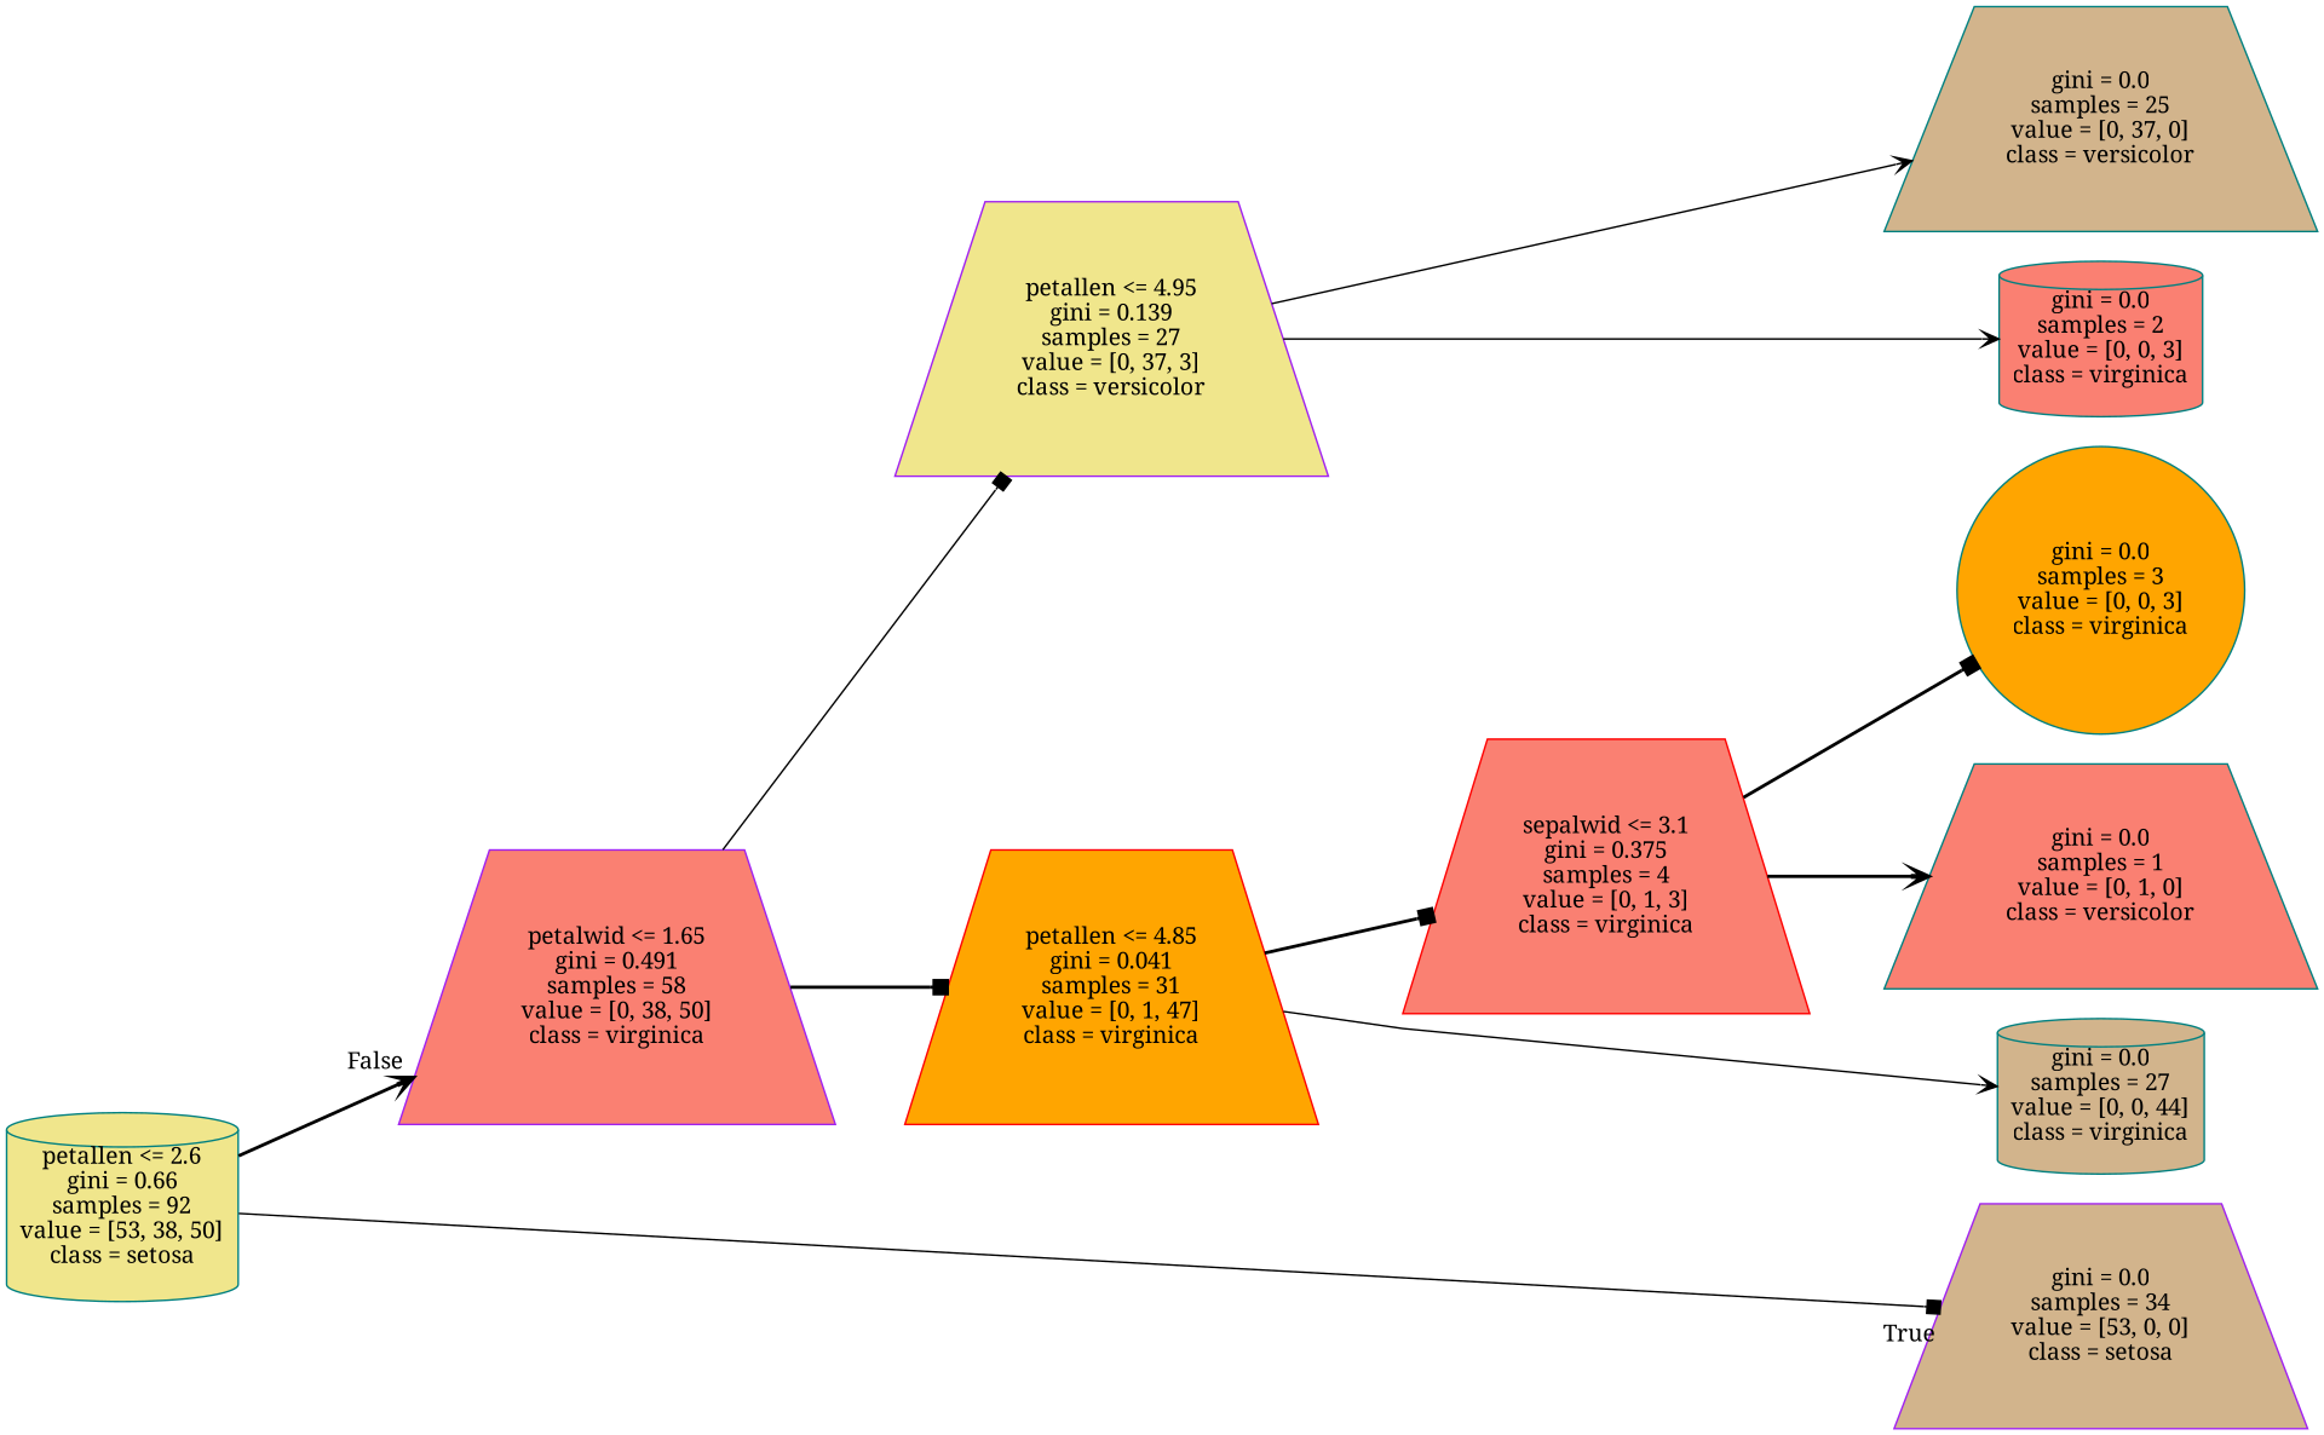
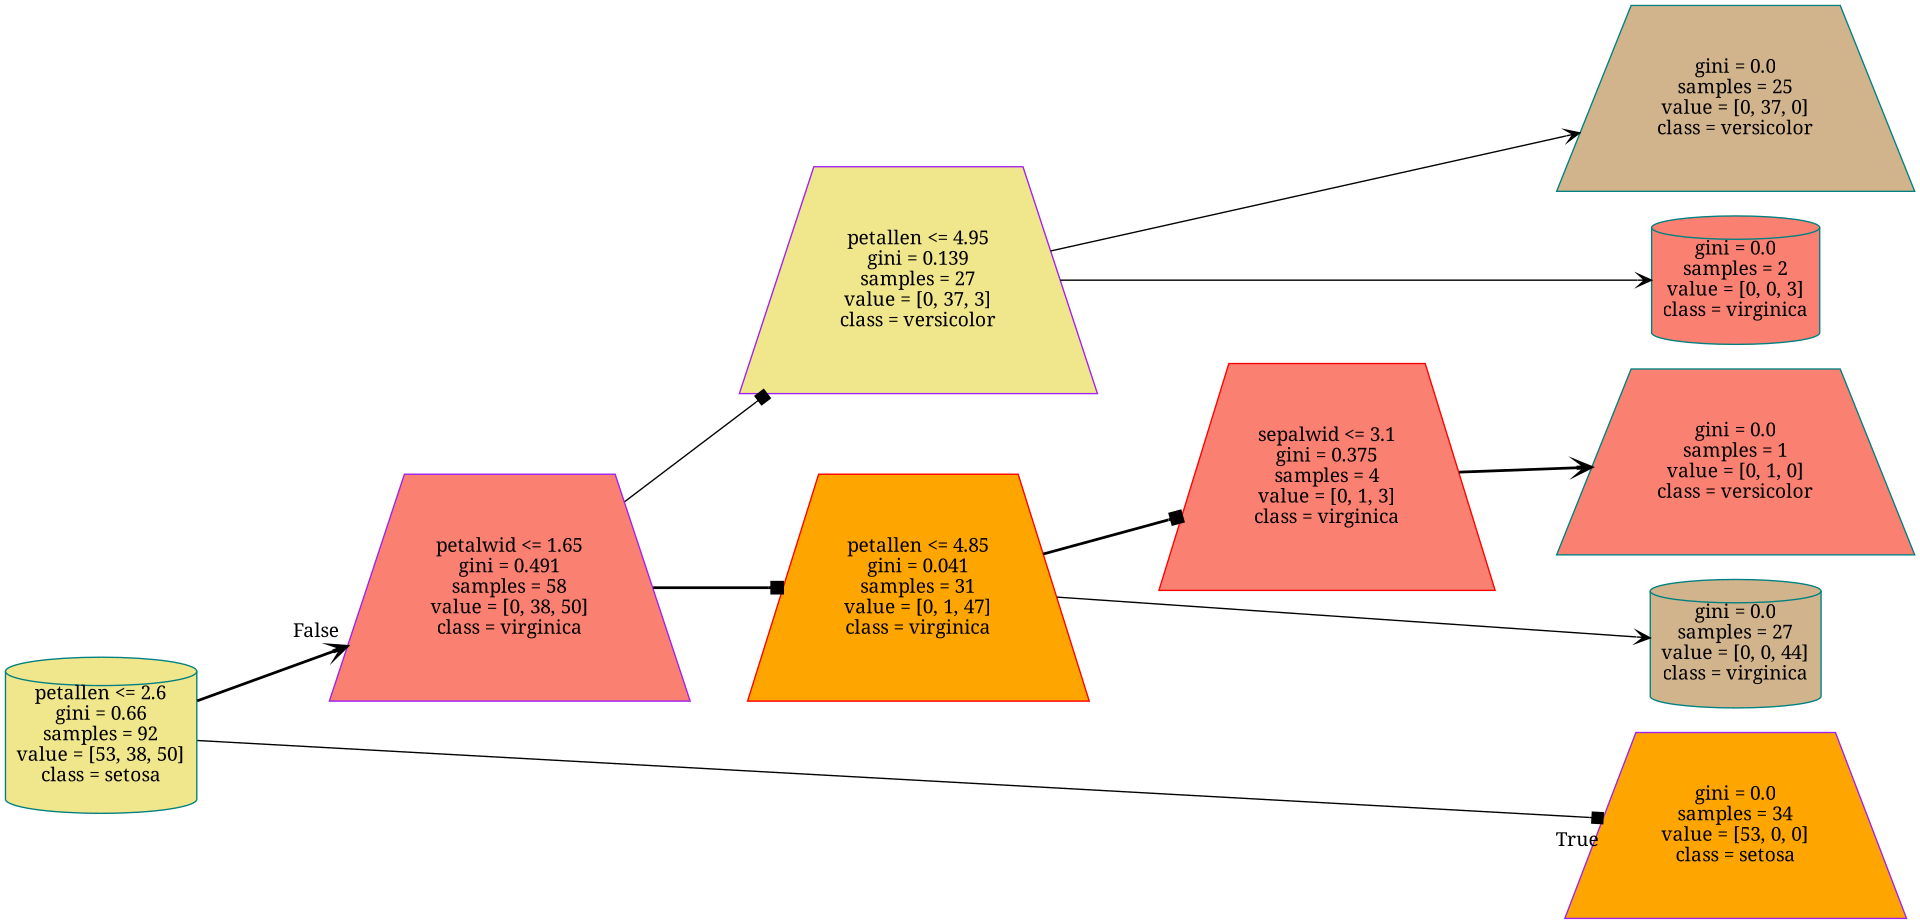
  digraph {
    fontname="Noto Serif"
    rankdir=LR
    ranksep=equally
    splines=polyline
    node [color=teal fillcolor=salmon fontname="Noto Serif" shape=trapezium style=filled]
    edge [arrowhead=vee fontname="Noto Serif" style=bold]
    n1 [fillcolor=khaki label="petallen <= 2.6\ngini = 0.66\nsamples = 92\nvalue = [53, 38, 50]\nclass = setosa" shape=cylinder]
    n2 [color=purple label="petalwid <= 1.65\ngini = 0.491\nsamples = 58\nvalue = [0, 38, 50]\nclass = virginica"]
    n3 [color=purple fillcolor=khaki label="petallen <= 4.95\ngini = 0.139\nsamples = 27\nvalue = [0, 37, 3]\nclass = versicolor"]
    n4 [color=red fillcolor=orange label="petallen <= 4.85\ngini = 0.041\nsamples = 31\nvalue = [0, 1, 47]\nclass = virginica"]
    n5 [color=red label="sepalwid <= 3.1\ngini = 0.375\nsamples = 4\nvalue = [0, 1, 3]\nclass = virginica"]
-   n6 [color=purple fillcolor=tan label="gini = 0.0\nsamples = 34\nvalue = [53, 0, 0]\nclass = setosa"]
+   n6 [color=purple fillcolor=orange label="gini = 0.0\nsamples = 34\nvalue = [53, 0, 0]\nclass = setosa"]
    n7 [fillcolor=tan label="gini = 0.0\nsamples = 25\nvalue = [0, 37, 0]\nclass = versicolor"]
    n8 [label="gini = 0.0\nsamples = 2\nvalue = [0, 0, 3]\nclass = virginica" shape=cylinder]
-   n9 [fillcolor=orange label="gini = 0.0\nsamples = 3\nvalue = [0, 0, 3]\nclass = virginica" shape=circle]
    n10 [label="gini = 0.0\nsamples = 1\nvalue = [0, 1, 0]\nclass = versicolor"]
    n11 [fillcolor=tan label="gini = 0.0\nsamples = 27\nvalue = [0, 0, 44]\nclass = virginica" shape=cylinder]
    subgraph sub_1 {
      rank=same
      n1
    }
    subgraph sub_2 {
      rank=same
      n2
    }
    subgraph sub_3 {
      rank=same
      n3
      n4
    }
    subgraph sub_4 {
      rank=same
      n5
    }
    subgraph sub_5 {
      rank=same
      n6
      n7
      n8
-     n9
      n10
      n11
    }
    n1 -> n2 [headlabel=False labelangle=-45 labeldistance=2.5]
    n1 -> n6 [arrowhead=box headlabel=True labelangle=45 labeldistance=2.5 style=solid]
    n2 -> n3 [arrowhead=box style=solid]
    n2 -> n4 [arrowhead=box]
    n3 -> n7 [style=solid]
    n3 -> n8 [style=solid]
    n4 -> n5 [arrowhead=box]
    n4 -> n11 [style=solid]
-   n5 -> n9 [arrowhead=box]
    n5 -> n10
  }
